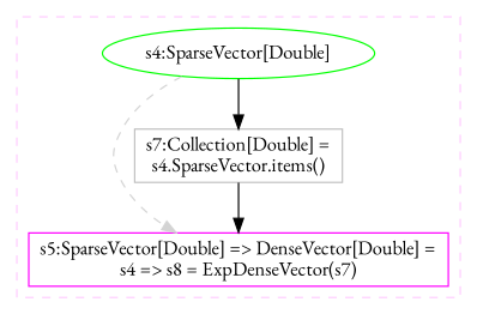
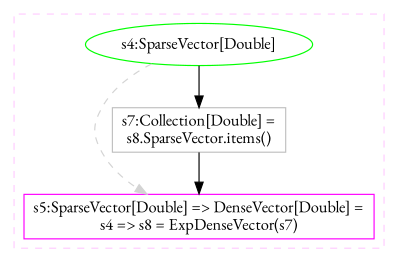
  digraph {
    concentrate=true
    fontname="EB Garamond"
    node [fontname="EB Garamond" shape=box]
    edge [style=solid fontname="EB Garamond"]
    n1 [color=green label="s4:SparseVector[Double]" shape=""]
    n2 [color=magenta label="s5:SparseVector[Double] => DenseVector[Double] =\ls4 => s8 = ExpDenseVector(s7)"]
-   n3 [color=gray label="s7:Collection[Double] =\ls4.SparseVector.items()"]
+   n3 [color=gray label="s7:Collection[Double] =\ls8.SparseVector.items()"]
    subgraph cluster_1 {
      color="#FFCCFF"
      style=dashed
      n3
      subgraph sub_2 {
        color="#FFCCFF"
        rank=source
        style=dashed
        n1
      }
      subgraph sub_3 {
        color="#FFCCFF"
        rank=sink
        style=dashed
        n2
      }
    }
    n1 -> n2 [color=lightgray style=dashed weight=0]
    n1 -> n3
    n3 -> n2
  }
